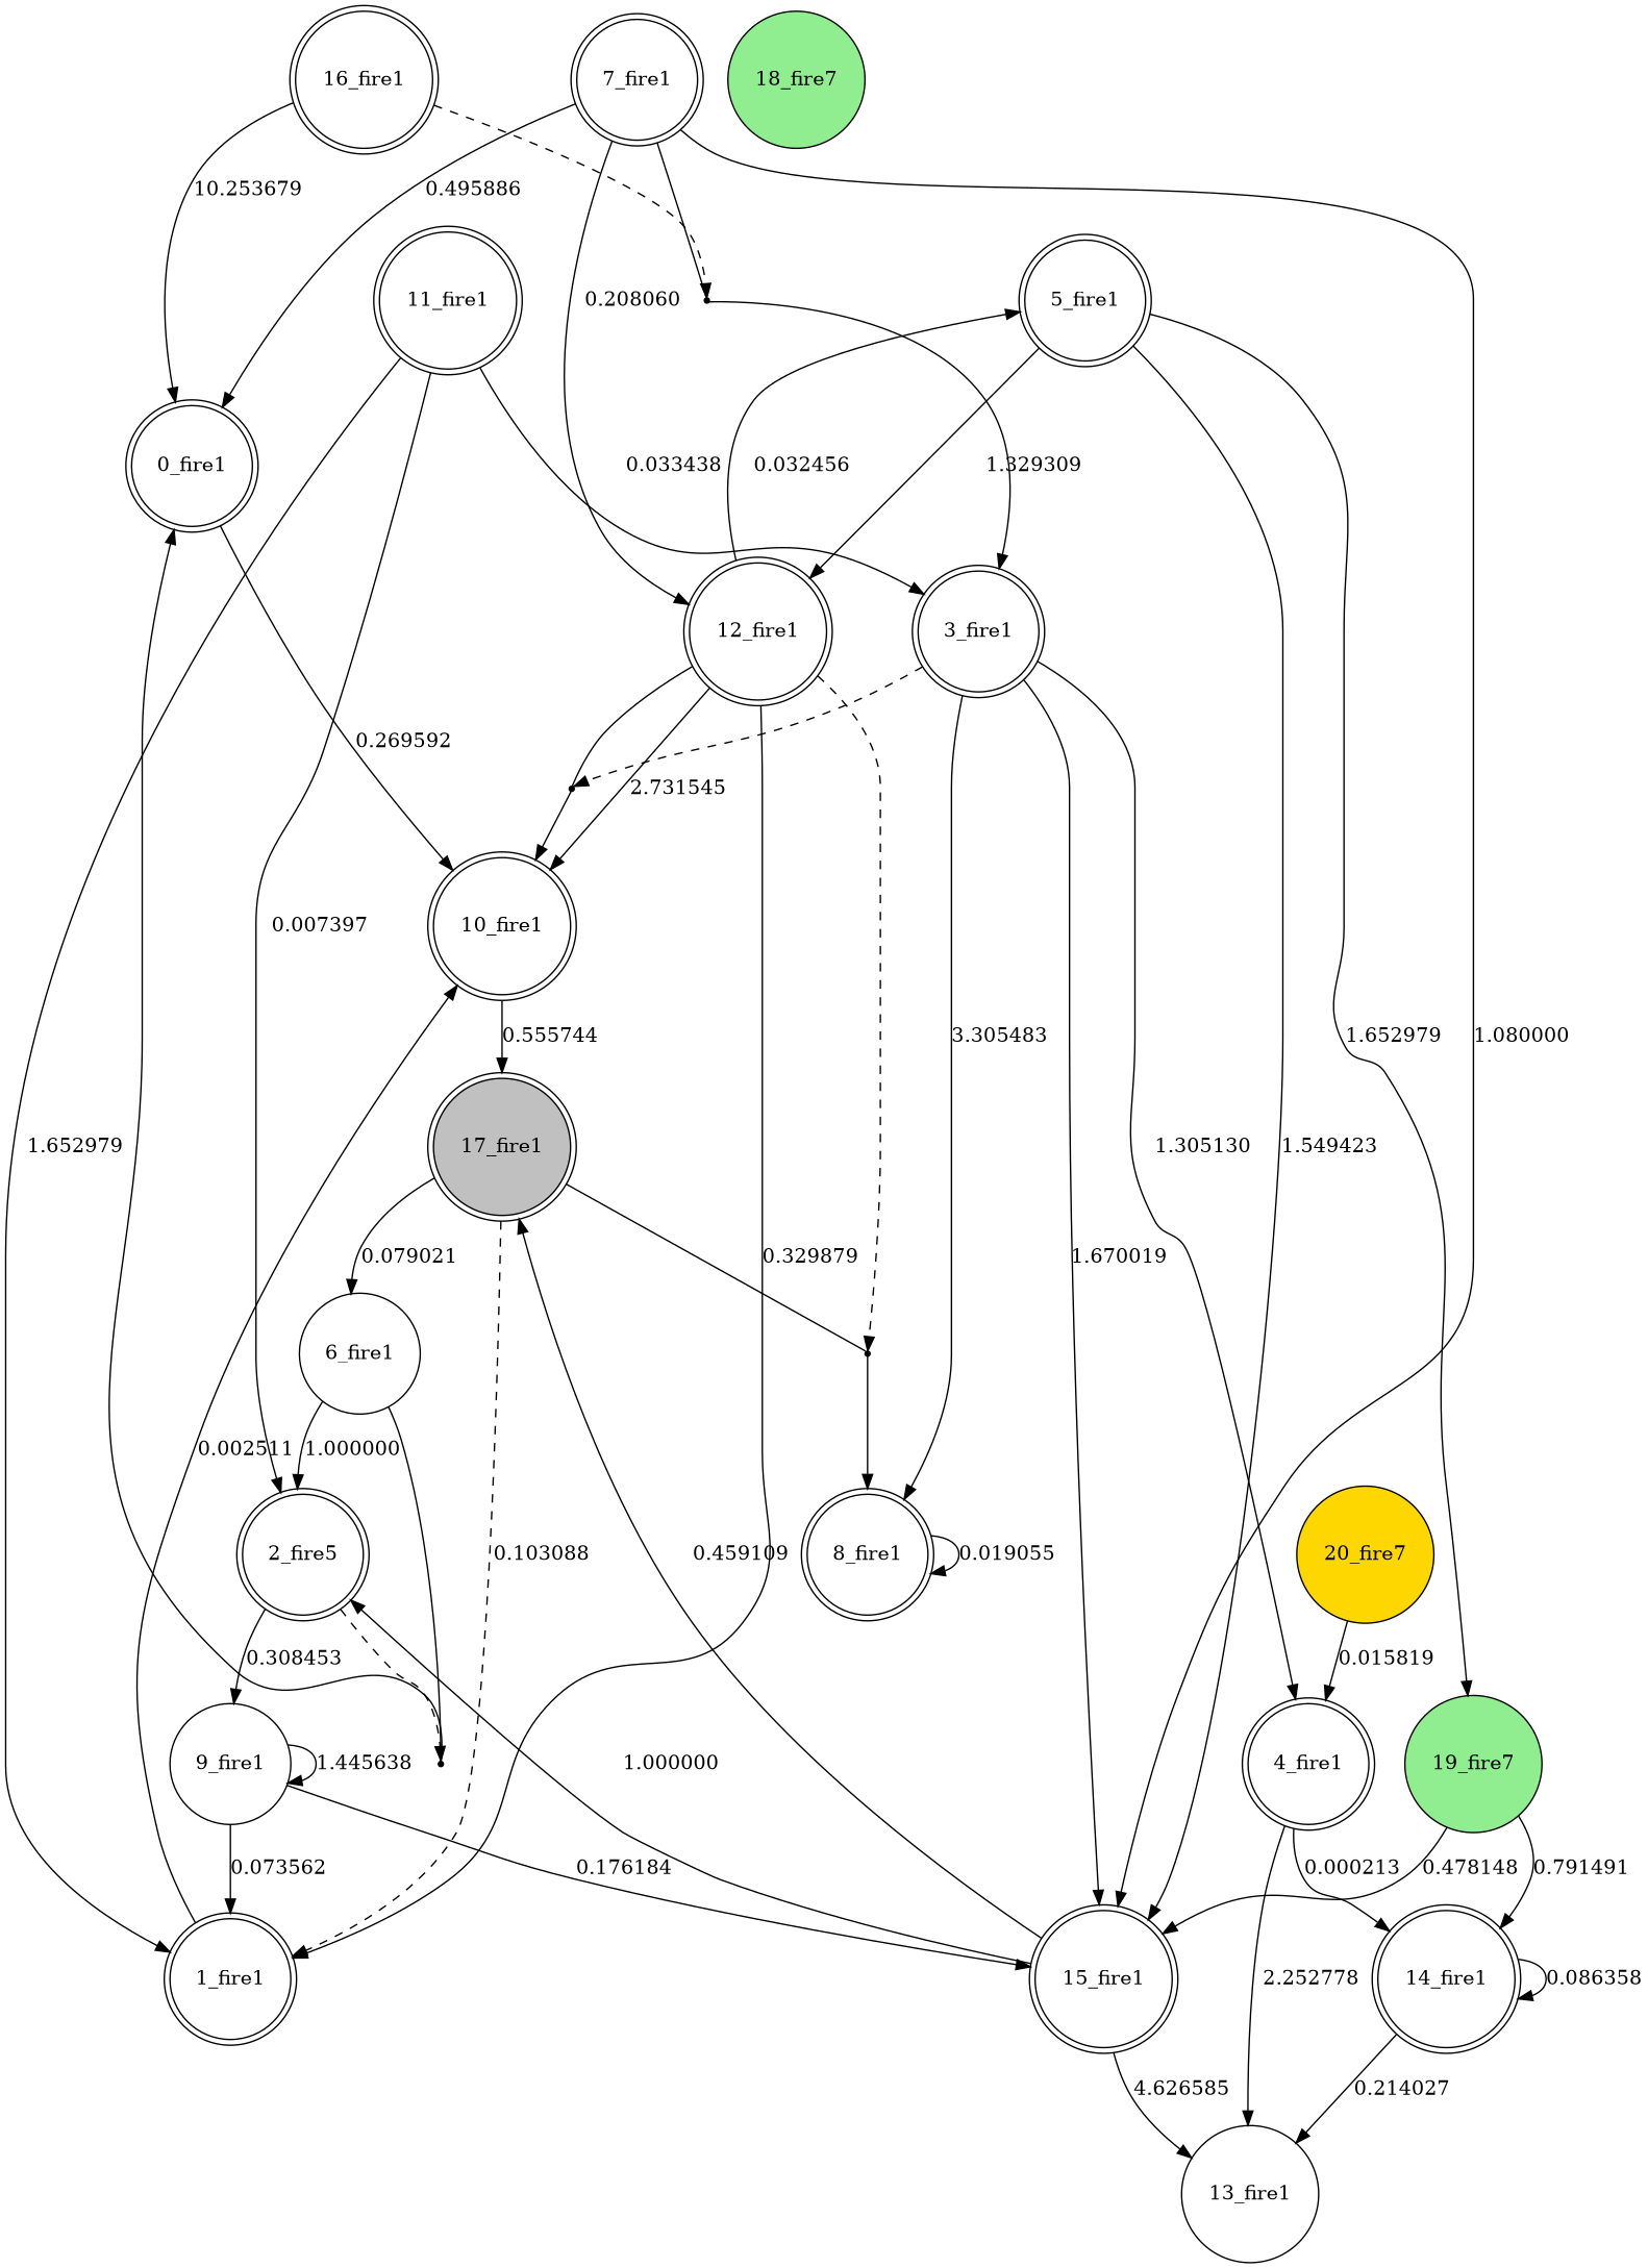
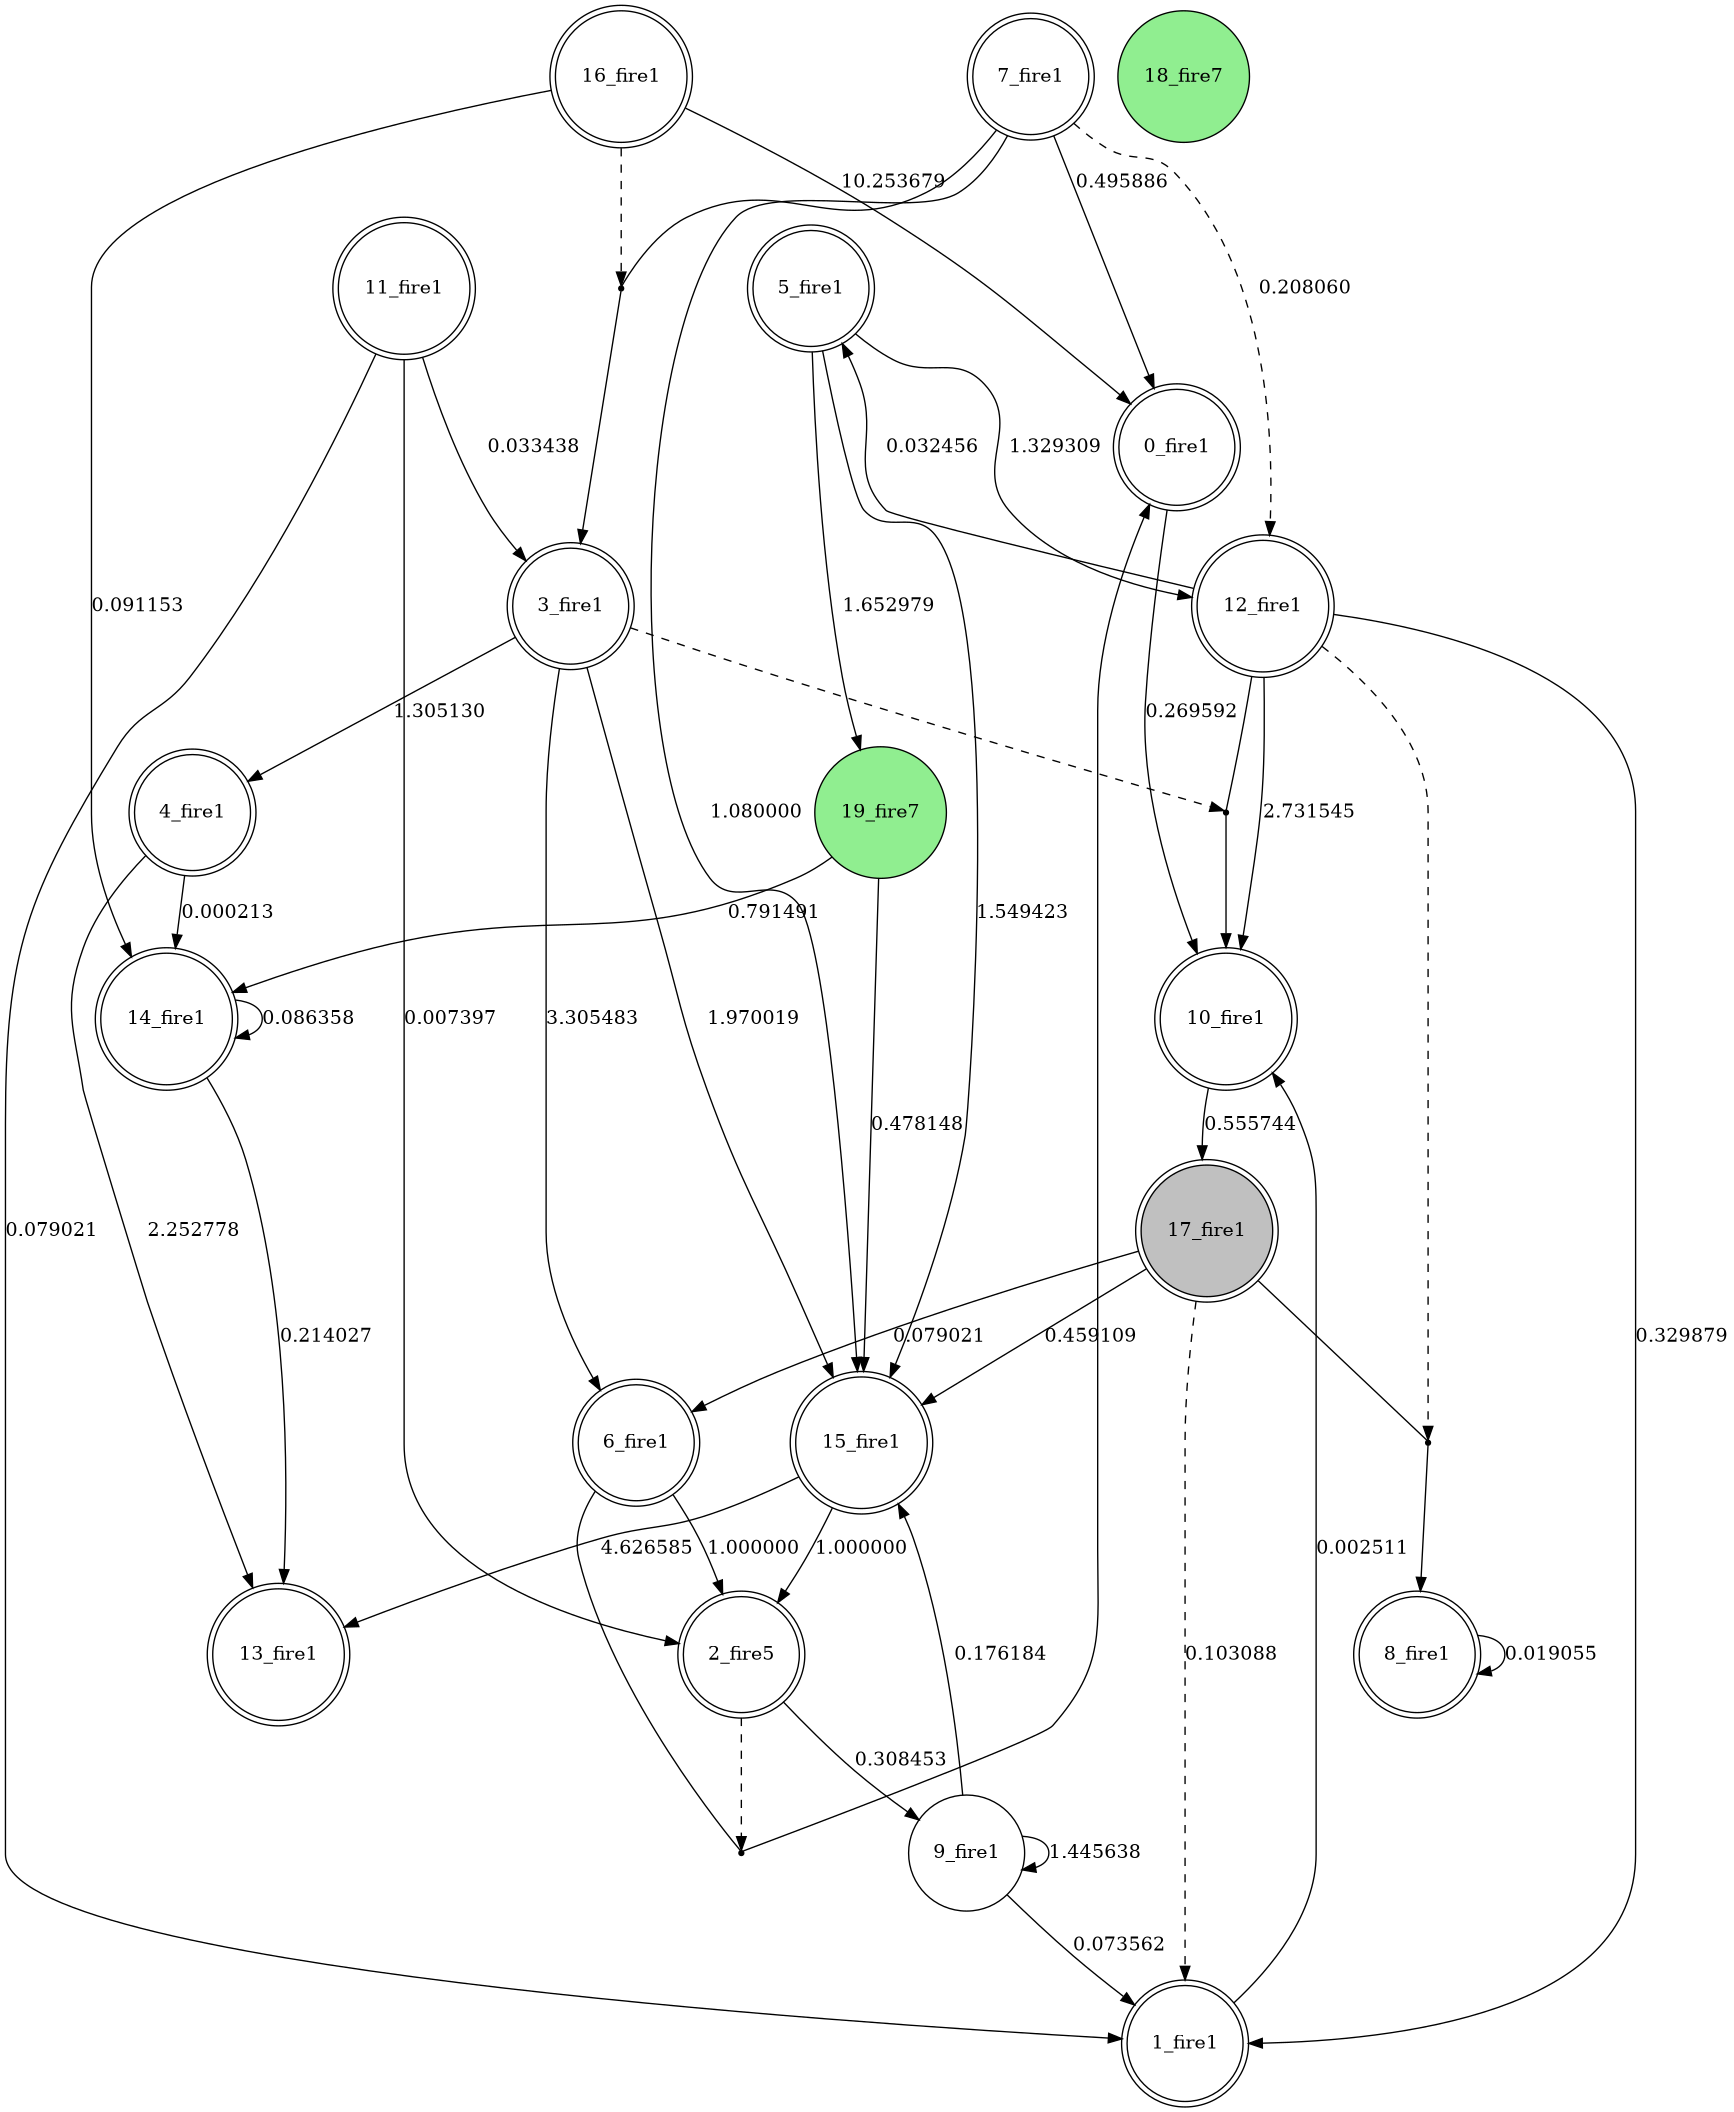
  digraph {
    node [shape=doublecircle]
    n1 [label="0_fire1"]
    n2 [label="10_fire1"]
    n3 [fillcolor=gray label="17_fire1" style=filled]
    n4 [label="1_fire1"]
    n5 [label="2_fire5"]
    n6 [label="9_fire1" shape=circle]
    22 [shape=point]
    n8 [label="15_fire1"]
    n9 [label="3_fire1"]
    n10 [label="4_fire1"]
    n11 [label="8_fire1"]
    21 [shape=point]
-   n13 [label="13_fire1" shape=circle]
+   n13 [label="13_fire1"]
    n14 [label="14_fire1"]
    n15 [label="5_fire1"]
    n16 [label="12_fire1"]
    n17 [fillcolor=lightgreen label="19_fire7" shape=circle style=filled]
    24 [shape=point]
-   n19 [label="6_fire1" shape=circle]
+   n19 [label="6_fire1"]
    n20 [label="7_fire1"]
    23 [shape=point]
    n22 [label="11_fire1"]
    n23 [label="16_fire1"]
    n24 [fillcolor=lightgreen label="18_fire7" shape=circle style=filled]
-   n25 [fillcolor=gold label="20_fire7" shape=circle style=filled]
    n1 -> n2 [label=0.269592]
    n2 -> n3 [label=0.555744]
    n3 -> n4 [label=0.103088 style=dashed]
-   n8 -> n3 [label=0.459109]
+   n3 -> n8 [label=0.459109]
    n3 -> 24 [dir=none]
    n3 -> n19 [label=0.079021]
    n4 -> n2 [label=0.002511]
    n5 -> n6 [label=0.308453]
    n5 -> 22 [style=dashed]
    n6 -> n4 [label=0.073562]
    n6 -> n6 [label=1.445638]
    n6 -> n8 [label=0.176184]
    22 -> n1
    n8 -> n5 [label=1.000000]
    n8 -> n13 [label=4.626585]
-   n9 -> n8 [label=1.670019]
+   n9 -> n8 [label=1.970019]
    n9 -> n10 [label=1.305130]
-   n9 -> n11 [label=3.305483]
+   n9 -> n19 [label=3.305483]
    n9 -> 21 [style=dashed]
    n10 -> n13 [label=2.252778]
    n10 -> n14 [label=0.000213]
    n11 -> n11 [label=0.019055]
    21 -> n2
    n14 -> n13 [label=0.214027]
    n14 -> n14 [label=0.086358]
    n15 -> n8 [label=1.549423]
    n15 -> n16 [label=1.329309]
    n15 -> n17 [label=1.652979]
    n16 -> n2 [label=2.731545]
    n16 -> n4 [label=0.329879]
    n16 -> 21 [dir=none]
    n16 -> n15 [label=0.032456]
    n16 -> 24 [style=dashed]
    n17 -> n8 [label=0.478148]
    n17 -> n14 [label=0.791491]
    24 -> n11
    n19 -> n5 [label=1.000000]
    n19 -> 22 [dir=none]
    n20 -> n1 [label=0.495886]
    n20 -> n8 [label=1.080000]
-   n20 -> n16 [label=0.208060]
+   n20 -> n16 [label=0.208060 style=dashed]
    n20 -> 23 [dir=none]
    23 -> n9
-   n22 -> n4 [label=1.652979]
+   n22 -> n4 [label=0.079021]
    n22 -> n5 [label=0.007397]
    n22 -> n9 [label=0.033438]
    n23 -> n1 [label=10.253679]
+   n23 -> n14 [label=0.091153]
    n23 -> 23 [style=dashed]
-   n25 -> n10 [label=0.015819]
  }
